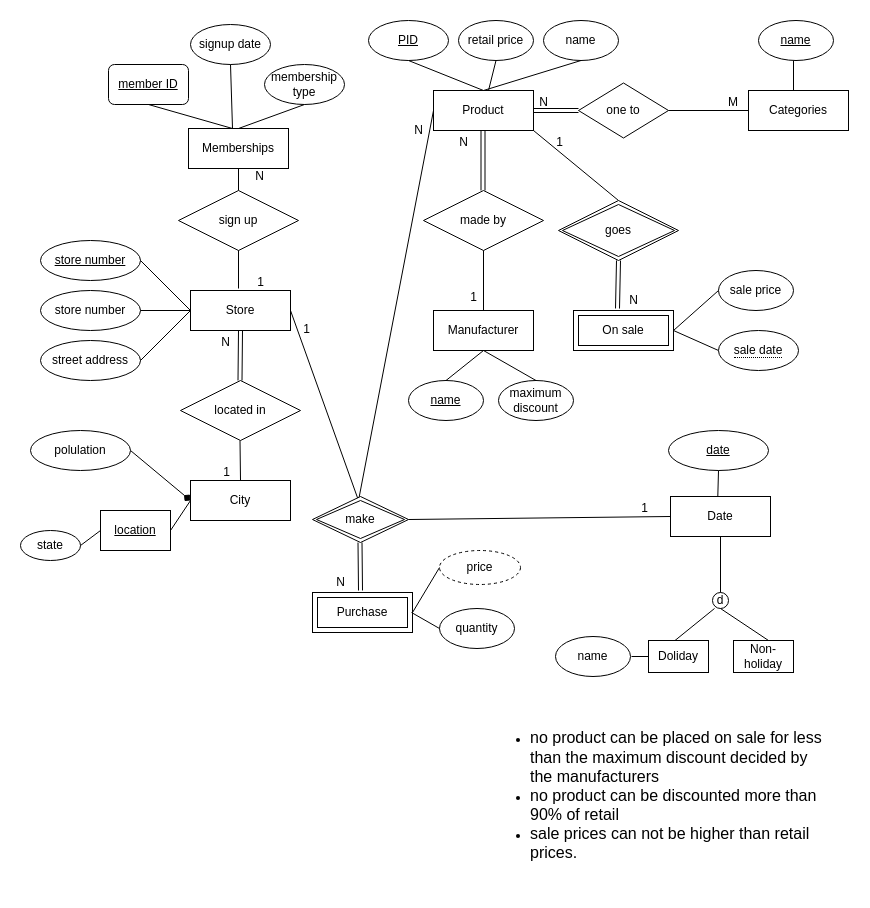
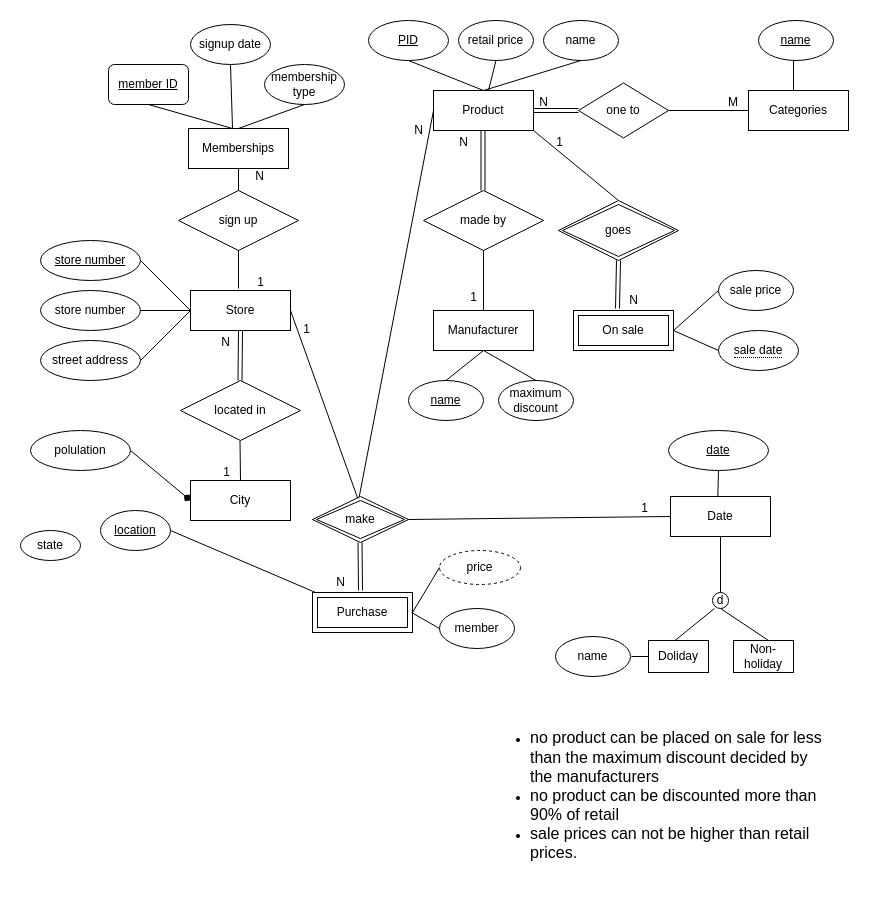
  <mxCell id="0" />
  <mxCell id="1" parent="0" />
  <mxCell id="2" value="Store" style="whiteSpace=wrap;html=1;align=center;" vertex="1" parent="1"><mxGeometry x="190" y="290" width="100" height="40" as="geometry" /></mxCell>
  <mxCell id="3" value="" style="line;strokeWidth=1;rotatable=0;dashed=0;labelPosition=right;align=left;verticalAlign=middle;spacingTop=0;spacingLeft=6;points=[];portConstraint=eastwest;" vertex="1" parent="1"><mxGeometry x="130" y="305" width="60" height="10" as="geometry" /></mxCell>
  <mxCell id="4" value="store number" style="ellipse;whiteSpace=wrap;html=1;align=center;" vertex="1" parent="1"><mxGeometry x="40" y="290" width="100" height="40" as="geometry" /></mxCell>
  <mxCell id="5" value="&lt;u&gt;store number&lt;/u&gt;" style="ellipse;whiteSpace=wrap;html=1;align=center;" vertex="1" parent="1"><mxGeometry x="40" y="240" width="100" height="40" as="geometry" /></mxCell>
  <mxCell id="6" value="" style="endArrow=none;html=1;entryX=0;entryY=0.5;entryDx=0;entryDy=0;" edge="1" parent="1" target="2"><mxGeometry width="50" height="50" relative="1" as="geometry"><mxPoint x="140" y="260" as="sourcePoint" /><mxPoint x="190" y="210" as="targetPoint" /></mxGeometry></mxCell>
  <mxCell id="7" value="street address" style="ellipse;whiteSpace=wrap;html=1;align=center;" vertex="1" parent="1"><mxGeometry x="40" y="340" width="100" height="40" as="geometry" /></mxCell>
  <mxCell id="8" value="" style="endArrow=none;html=1;exitX=1;exitY=0.5;exitDx=0;exitDy=0;" edge="1" parent="1" source="7"><mxGeometry width="50" height="50" relative="1" as="geometry"><mxPoint x="140" y="410" as="sourcePoint" /><mxPoint x="190" y="310" as="targetPoint" /></mxGeometry></mxCell>
  <mxCell id="9" value="City" style="whiteSpace=wrap;html=1;align=center;" vertex="1" parent="1"><mxGeometry x="190" y="480" width="100" height="40" as="geometry" /></mxCell>
  <mxCell id="10" value="state" style="ellipse;whiteSpace=wrap;html=1;align=center;" vertex="1" parent="1"><mxGeometry x="20" y="530" width="60" height="30" as="geometry" /></mxCell>
  <mxCell id="11" value="" style="endArrow=diamond;html=1;entryX=0;entryY=0.5;entryDx=0;entryDy=0;exitX=1;exitY=0.5;exitDx=0;exitDy=0;" edge="1" parent="1" target="9" source="12"><mxGeometry width="50" height="50" relative="1" as="geometry"><mxPoint x="140" y="450" as="sourcePoint" /><mxPoint x="190" y="400" as="targetPoint" /></mxGeometry></mxCell>
  <mxCell id="12" value="polulation" style="ellipse;whiteSpace=wrap;html=1;align=center;" vertex="1" parent="1"><mxGeometry x="30" y="430" width="100" height="40" as="geometry" /></mxCell>
- <mxCell id="13" value="" style="endArrow=none;html=1;exitX=1;exitY=0.5;exitDx=0;exitDy=0;entryX=0;entryY=0.5;entryDx=0;entryDy=0;" edge="1" parent="1" source="10" target="32"><mxGeometry width="50" height="50" relative="1" as="geometry"><mxPoint x="120" y="600" as="sourcePoint" /><mxPoint x="170" y="550" as="targetPoint" /></mxGeometry></mxCell>
  <mxCell id="14" value="located in" style="shape=rhombus;perimeter=rhombusPerimeter;whiteSpace=wrap;html=1;align=center;" vertex="1" parent="1"><mxGeometry x="180" y="380" width="120" height="60" as="geometry" /></mxCell>
  <mxCell id="15" value="" style="shape=link;html=1;rounded=0;entryX=0.5;entryY=1;entryDx=0;entryDy=0;" edge="1" parent="1" target="2"><mxGeometry relative="1" as="geometry"><mxPoint x="239.5" y="380" as="sourcePoint" /><mxPoint x="239.5" y="340" as="targetPoint" /></mxGeometry></mxCell>
  <mxCell id="16" value="N" style="resizable=0;html=1;align=right;verticalAlign=bottom;" connectable="0" vertex="1" parent="15"><mxGeometry x="1" relative="1" as="geometry"><mxPoint x="-10" y="20" as="offset" /></mxGeometry></mxCell>
  <mxCell id="17" value="Product" style="whiteSpace=wrap;html=1;align=center;" vertex="1" parent="1"><mxGeometry x="433" y="90" width="100" height="40" as="geometry" /></mxCell>
  <mxCell id="18" value="name" style="ellipse;whiteSpace=wrap;html=1;align=center;" vertex="1" parent="1"><mxGeometry x="543" y="20" width="75" height="40" as="geometry" /></mxCell>
  <mxCell id="19" value="&lt;u style=&quot;line-height: 100%&quot;&gt;PID&lt;/u&gt;" style="ellipse;whiteSpace=wrap;html=1;align=center;" vertex="1" parent="1"><mxGeometry x="368" y="20" width="80" height="40" as="geometry" /></mxCell>
  <mxCell id="20" value="" style="endArrow=none;html=1;entryX=0.5;entryY=1;entryDx=0;entryDy=0;exitX=0.5;exitY=0;exitDx=0;exitDy=0;" edge="1" parent="1" source="17" target="18"><mxGeometry width="50" height="50" relative="1" as="geometry"><mxPoint x="638" y="200" as="sourcePoint" /><mxPoint x="708" y="140" as="targetPoint" /></mxGeometry></mxCell>
  <mxCell id="21" value="" style="endArrow=none;html=1;entryX=0.5;entryY=1;entryDx=0;entryDy=0;" edge="1" parent="1" target="19"><mxGeometry width="50" height="50" relative="1" as="geometry"><mxPoint x="483" y="90" as="sourcePoint" /><mxPoint x="533" y="40" as="targetPoint" /></mxGeometry></mxCell>
  <mxCell id="22" value="Categories" style="whiteSpace=wrap;html=1;align=center;" vertex="1" parent="1"><mxGeometry x="748" y="90" width="100" height="40" as="geometry" /></mxCell>
  <mxCell id="23" value="" style="shape=link;html=1;rounded=0;exitX=1;exitY=0.5;exitDx=0;exitDy=0;" edge="1" parent="1" source="17"><mxGeometry relative="1" as="geometry"><mxPoint x="538" y="110" as="sourcePoint" /><mxPoint x="578" y="110" as="targetPoint" /></mxGeometry></mxCell>
  <mxCell id="24" value="N" style="resizable=0;html=1;align=right;verticalAlign=bottom;" connectable="0" vertex="1" parent="23"><mxGeometry x="1" relative="1" as="geometry"><mxPoint x="-30" as="offset" /></mxGeometry></mxCell>
  <mxCell id="25" value="one to" style="shape=rhombus;perimeter=rhombusPerimeter;whiteSpace=wrap;html=1;align=center;" vertex="1" parent="1"><mxGeometry x="578" y="82.5" width="90" height="55" as="geometry" /></mxCell>
  <mxCell id="26" value="" style="endArrow=none;html=1;rounded=0;" edge="1" parent="1"><mxGeometry relative="1" as="geometry"><mxPoint x="668" y="110" as="sourcePoint" /><mxPoint x="748" y="110" as="targetPoint" /></mxGeometry></mxCell>
  <mxCell id="27" value="M" style="resizable=0;html=1;align=right;verticalAlign=bottom;" connectable="0" vertex="1" parent="26"><mxGeometry x="1" relative="1" as="geometry"><mxPoint x="-10" as="offset" /></mxGeometry></mxCell>
  <mxCell id="28" value="" style="shape=link;html=1;rounded=0;" edge="1" parent="1"><mxGeometry relative="1" as="geometry"><mxPoint x="482.5" y="130" as="sourcePoint" /><mxPoint x="482.5" y="190" as="targetPoint" /></mxGeometry></mxCell>
  <mxCell id="29" value="N" style="resizable=0;html=1;align=right;verticalAlign=bottom;" connectable="0" vertex="1" parent="28"><mxGeometry x="1" relative="1" as="geometry"><mxPoint x="-14.5" y="-40" as="offset" /></mxGeometry></mxCell>
  <mxCell id="30" value="made by" style="shape=rhombus;perimeter=rhombusPerimeter;whiteSpace=wrap;html=1;align=center;" vertex="1" parent="1"><mxGeometry x="423" y="190" width="120" height="60" as="geometry" /></mxCell>
  <mxCell id="31" value="Manufacturer" style="whiteSpace=wrap;html=1;align=center;" vertex="1" parent="1"><mxGeometry x="433" y="310" width="100" height="40" as="geometry" /></mxCell>
- <mxCell id="32" value="&lt;u&gt;location&lt;/u&gt;" style="whiteSpace=wrap;html=1;align=center;rounded=0;" vertex="1" parent="1"><mxGeometry x="100" y="510" width="70" height="40" as="geometry" /></mxCell>
- <mxCell id="33" value="" style="endArrow=none;html=1;exitX=1;exitY=0.5;exitDx=0;exitDy=0;entryX=0;entryY=0.5;entryDx=0;entryDy=0;" edge="1" parent="1" source="32" target="9"><mxGeometry width="50" height="50" relative="1" as="geometry"><mxPoint x="140" y="620" as="sourcePoint" /><mxPoint x="180" y="600" as="targetPoint" /></mxGeometry></mxCell>
+ <mxCell id="32" value="&lt;u&gt;location&lt;/u&gt;" style="ellipse;whiteSpace=wrap;html=1;align=center;" vertex="1" parent="1"><mxGeometry x="100" y="510" width="70" height="40" as="geometry" /></mxCell>
+ <mxCell id="33" value="" style="endArrow=none;html=1;exitX=1;exitY=0.5;exitDx=0;exitDy=0;" edge="1" parent="1" source="32" target="60"><mxGeometry width="50" height="50" relative="1" as="geometry"><mxPoint x="140" y="620" as="sourcePoint" /><mxPoint x="180" y="600" as="targetPoint" /></mxGeometry></mxCell>
  <mxCell id="34" value="retail price" style="ellipse;whiteSpace=wrap;html=1;align=center;" vertex="1" parent="1"><mxGeometry x="458" y="20" width="75" height="40" as="geometry" /></mxCell>
  <mxCell id="35" value="" style="endArrow=none;html=1;entryX=0.5;entryY=1;entryDx=0;entryDy=0;" edge="1" parent="1" target="34"><mxGeometry width="50" height="50" relative="1" as="geometry"><mxPoint x="488" y="90" as="sourcePoint" /><mxPoint x="590.5" y="70" as="targetPoint" /></mxGeometry></mxCell>
  <mxCell id="36" value="" style="endArrow=none;html=1;rounded=0;exitX=0.5;exitY=0;exitDx=0;exitDy=0;" edge="1" parent="1" source="38"><mxGeometry relative="1" as="geometry"><mxPoint x="603" y="210" as="sourcePoint" /><mxPoint x="533" y="130" as="targetPoint" /></mxGeometry></mxCell>
  <mxCell id="37" value="1" style="resizable=0;html=1;align=right;verticalAlign=bottom;" connectable="0" vertex="1" parent="36"><mxGeometry x="1" relative="1" as="geometry"><mxPoint x="29.8" y="19.77" as="offset" /></mxGeometry></mxCell>
  <mxCell id="38" value="goes" style="shape=rhombus;double=1;perimeter=rhombusPerimeter;whiteSpace=wrap;html=1;align=center;rotation=0;" vertex="1" parent="1"><mxGeometry x="558" y="200" width="120" height="60" as="geometry" /></mxCell>
  <mxCell id="39" value="" style="shape=link;html=1;rounded=0;entryX=0.44;entryY=-0.05;entryDx=0;entryDy=0;entryPerimeter=0;" edge="1" parent="1" target="41"><mxGeometry relative="1" as="geometry"><mxPoint x="618" y="260" as="sourcePoint" /><mxPoint x="618" y="290" as="targetPoint" /></mxGeometry></mxCell>
  <mxCell id="40" value="N" style="resizable=0;html=1;align=right;verticalAlign=bottom;" connectable="0" vertex="1" parent="39"><mxGeometry x="1" relative="1" as="geometry"><mxPoint x="21" y="0.01" as="offset" /></mxGeometry></mxCell>
  <mxCell id="41" value="one sale" style="whiteSpace=wrap;html=1;align=center;rotation=0;" vertex="1" parent="1"><mxGeometry x="573" y="310" width="100" height="40" as="geometry" /></mxCell>
  <mxCell id="42" value="On sale" style="shape=ext;margin=3;double=1;whiteSpace=wrap;html=1;align=center;" vertex="1" parent="1"><mxGeometry x="573" y="310" width="100" height="40" as="geometry" /></mxCell>
  <mxCell id="43" value="sale price" style="ellipse;whiteSpace=wrap;html=1;align=center;" vertex="1" parent="1"><mxGeometry x="718" y="270" width="75" height="40" as="geometry" /></mxCell>
  <mxCell id="44" value="" style="endArrow=none;html=1;entryX=0;entryY=0.5;entryDx=0;entryDy=0;exitX=0.5;exitY=0;exitDx=0;exitDy=0;" edge="1" parent="1" target="43"><mxGeometry width="50" height="50" relative="1" as="geometry"><mxPoint x="673" y="330" as="sourcePoint" /><mxPoint x="770.5" y="300" as="targetPoint" /></mxGeometry></mxCell>
  <mxCell id="45" value="" style="endArrow=none;html=1;entryX=0;entryY=0.5;entryDx=0;entryDy=0;exitX=0.5;exitY=0;exitDx=0;exitDy=0;" edge="1" parent="1"><mxGeometry width="50" height="50" relative="1" as="geometry"><mxPoint x="673" y="330" as="sourcePoint" /><mxPoint x="718" y="350" as="targetPoint" /></mxGeometry></mxCell>
  <mxCell id="46" value="&lt;span style=&quot;border-bottom: 1px dotted&quot;&gt;sale date&lt;/span&gt;" style="ellipse;whiteSpace=wrap;html=1;align=center;" vertex="1" parent="1"><mxGeometry x="718" y="330" width="80" height="40" as="geometry" /></mxCell>
  <mxCell id="47" value="&lt;u&gt;name&lt;/u&gt;" style="ellipse;whiteSpace=wrap;html=1;align=center;" vertex="1" parent="1"><mxGeometry x="408" y="380" width="75" height="40" as="geometry" /></mxCell>
  <mxCell id="48" value="maximum discount" style="ellipse;whiteSpace=wrap;html=1;align=center;" vertex="1" parent="1"><mxGeometry x="498" y="380" width="75" height="40" as="geometry" /></mxCell>
  <mxCell id="49" value="" style="endArrow=none;html=1;entryX=0;entryY=0.5;entryDx=0;entryDy=0;exitX=0.5;exitY=0;exitDx=0;exitDy=0;" edge="1" parent="1" source="47"><mxGeometry width="50" height="50" relative="1" as="geometry"><mxPoint x="448" y="390" as="sourcePoint" /><mxPoint x="483" y="350" as="targetPoint" /></mxGeometry></mxCell>
  <mxCell id="50" value="" style="endArrow=none;html=1;entryX=0;entryY=0.5;entryDx=0;entryDy=0;exitX=0.5;exitY=0;exitDx=0;exitDy=0;" edge="1" parent="1" source="48"><mxGeometry width="50" height="50" relative="1" as="geometry"><mxPoint x="438" y="390" as="sourcePoint" /><mxPoint x="483" y="350" as="targetPoint" /></mxGeometry></mxCell>
  <mxCell id="51" value="" style="endArrow=none;html=1;exitX=0.5;exitY=0;exitDx=0;exitDy=0;" edge="1" parent="1"><mxGeometry width="50" height="50" relative="1" as="geometry"><mxPoint x="793" y="90" as="sourcePoint" /><mxPoint x="793" y="60" as="targetPoint" /></mxGeometry></mxCell>
  <mxCell id="52" value="&lt;u&gt;name&lt;/u&gt;" style="ellipse;whiteSpace=wrap;html=1;align=center;" vertex="1" parent="1"><mxGeometry x="758" y="20" width="75" height="40" as="geometry" /></mxCell>
  <mxCell id="53" value="" style="endArrow=none;html=1;rounded=0;exitX=1;exitY=0.5;exitDx=0;exitDy=0;" edge="1" parent="1" source="2"><mxGeometry relative="1" as="geometry"><mxPoint x="288" y="109.5" as="sourcePoint" /><mxPoint x="358" y="500" as="targetPoint" /></mxGeometry></mxCell>
  <mxCell id="54" value="1" style="resizable=0;html=1;align=right;verticalAlign=bottom;" connectable="0" vertex="1" parent="53"><mxGeometry x="1" relative="1" as="geometry"><mxPoint x="-48.05" y="-162.77" as="offset" /></mxGeometry></mxCell>
  <mxCell id="55" value="" style="endArrow=none;html=1;rounded=0;entryX=0;entryY=0.5;entryDx=0;entryDy=0;" edge="1" parent="1" target="17"><mxGeometry relative="1" as="geometry"><mxPoint x="358" y="500" as="sourcePoint" /><mxPoint x="358" y="430" as="targetPoint" /></mxGeometry></mxCell>
  <mxCell id="56" value="N" style="resizable=0;html=1;align=right;verticalAlign=bottom;" connectable="0" vertex="1" parent="55"><mxGeometry x="1" relative="1" as="geometry"><mxPoint x="-9.97" y="27.36" as="offset" /></mxGeometry></mxCell>
  <mxCell id="57" value="" style="shape=link;html=1;rounded=0;" edge="1" parent="1"><mxGeometry relative="1" as="geometry"><mxPoint x="359.5" y="542" as="sourcePoint" /><mxPoint x="360" y="590" as="targetPoint" /><Array as="points" /></mxGeometry></mxCell>
  <mxCell id="58" value="N" style="resizable=0;html=1;align=right;verticalAlign=bottom;" connectable="0" vertex="1" parent="57"><mxGeometry x="1" relative="1" as="geometry"><mxPoint x="-15" as="offset" /></mxGeometry></mxCell>
  <mxCell id="59" value="make" style="shape=rhombus;double=1;perimeter=rhombusPerimeter;whiteSpace=wrap;html=1;align=center;" vertex="1" parent="1"><mxGeometry x="312" y="496" width="96" height="46" as="geometry" /></mxCell>
  <mxCell id="60" value="Purchase" style="shape=ext;margin=3;double=1;whiteSpace=wrap;html=1;align=center;" vertex="1" parent="1"><mxGeometry x="312" y="592" width="100" height="40" as="geometry" /></mxCell>
- <mxCell id="61" value="quantity" style="ellipse;whiteSpace=wrap;html=1;align=center;" vertex="1" parent="1"><mxGeometry x="439" y="608" width="75" height="40" as="geometry" /></mxCell>
+ <mxCell id="61" value="member" style="ellipse;whiteSpace=wrap;html=1;align=center;" vertex="1" parent="1"><mxGeometry x="439" y="608" width="75" height="40" as="geometry" /></mxCell>
  <mxCell id="62" value="price" style="ellipse;whiteSpace=wrap;html=1;align=center;dashed=1;" vertex="1" parent="1"><mxGeometry x="439" y="550" width="81" height="34" as="geometry" /></mxCell>
  <mxCell id="63" value="" style="endArrow=none;html=1;entryX=0;entryY=0.5;entryDx=0;entryDy=0;exitX=0.5;exitY=0;exitDx=0;exitDy=0;" edge="1" parent="1" target="62"><mxGeometry width="50" height="50" relative="1" as="geometry"><mxPoint x="412" y="612" as="sourcePoint" /><mxPoint x="457" y="632" as="targetPoint" /></mxGeometry></mxCell>
  <mxCell id="64" value="" style="endArrow=none;html=1;entryX=0;entryY=0.5;entryDx=0;entryDy=0;exitX=0.5;exitY=0;exitDx=0;exitDy=0;" edge="1" parent="1" target="61"><mxGeometry width="50" height="50" relative="1" as="geometry"><mxPoint x="411" y="612" as="sourcePoint" /><mxPoint x="456" y="632" as="targetPoint" /></mxGeometry></mxCell>
  <mxCell id="65" value="Date" style="whiteSpace=wrap;html=1;align=center;" vertex="1" parent="1"><mxGeometry x="670" y="496" width="100" height="40" as="geometry" /></mxCell>
  <mxCell id="66" value="" style="endArrow=none;html=1;rounded=0;entryX=0;entryY=0.5;entryDx=0;entryDy=0;exitX=1;exitY=0.5;exitDx=0;exitDy=0;" edge="1" parent="1" source="59" target="65"><mxGeometry relative="1" as="geometry"><mxPoint x="360" y="736" as="sourcePoint" /><mxPoint x="520" y="736" as="targetPoint" /></mxGeometry></mxCell>
  <mxCell id="67" value="1" style="resizable=0;html=1;align=right;verticalAlign=bottom;" connectable="0" vertex="1" parent="66"><mxGeometry x="1" relative="1" as="geometry"><mxPoint x="-21.98" as="offset" /></mxGeometry></mxCell>
  <mxCell id="68" value="d" style="ellipse;whiteSpace=wrap;html=1;aspect=fixed;" vertex="1" parent="1"><mxGeometry x="712" y="592" width="16" height="16" as="geometry" /></mxCell>
  <mxCell id="69" value="" style="endArrow=none;html=1;rounded=0;" edge="1" parent="1"><mxGeometry relative="1" as="geometry"><mxPoint x="720" y="536" as="sourcePoint" /><mxPoint x="720" y="592" as="targetPoint" /></mxGeometry></mxCell>
  <mxCell id="70" value="" style="endArrow=none;html=1;rounded=0;" edge="1" parent="1"><mxGeometry relative="1" as="geometry"><mxPoint x="672" y="642" as="sourcePoint" /><mxPoint x="714" y="608" as="targetPoint" /></mxGeometry></mxCell>
  <mxCell id="71" value="" style="endArrow=none;html=1;rounded=0;entryX=0.5;entryY=1;entryDx=0;entryDy=0;" edge="1" parent="1" target="68"><mxGeometry relative="1" as="geometry"><mxPoint x="768" y="640" as="sourcePoint" /><mxPoint x="730.343" y="621.657" as="targetPoint" /></mxGeometry></mxCell>
  <mxCell id="72" value="Doliday" style="whiteSpace=wrap;html=1;align=center;" vertex="1" parent="1"><mxGeometry x="648" y="640" width="60" height="32" as="geometry" /></mxCell>
  <mxCell id="73" value="Non-holiday" style="whiteSpace=wrap;html=1;align=center;" vertex="1" parent="1"><mxGeometry x="733" y="640" width="60" height="32" as="geometry" /></mxCell>
  <mxCell id="74" value="" style="endArrow=none;html=1;rounded=0;" edge="1" parent="1"><mxGeometry relative="1" as="geometry"><mxPoint x="238" y="288" as="sourcePoint" /><mxPoint x="238" y="240" as="targetPoint" /></mxGeometry></mxCell>
  <mxCell id="75" value="1" style="resizable=0;html=1;align=right;verticalAlign=bottom;" connectable="0" vertex="1" parent="74"><mxGeometry x="1" relative="1" as="geometry"><mxPoint x="26" y="50" as="offset" /></mxGeometry></mxCell>
  <mxCell id="76" value="Memberships" style="whiteSpace=wrap;html=1;align=center;" vertex="1" parent="1"><mxGeometry x="188" y="128" width="100" height="40" as="geometry" /></mxCell>
  <mxCell id="77" value="sign up" style="shape=rhombus;perimeter=rhombusPerimeter;whiteSpace=wrap;html=1;align=center;" vertex="1" parent="1"><mxGeometry x="178" y="190" width="120" height="60" as="geometry" /></mxCell>
  <mxCell id="78" value="" style="endArrow=none;html=1;rounded=0;entryX=0.5;entryY=1;entryDx=0;entryDy=0;exitX=0.5;exitY=0;exitDx=0;exitDy=0;" edge="1" parent="1" source="77" target="76"><mxGeometry relative="1" as="geometry"><mxPoint x="238" y="180" as="sourcePoint" /><mxPoint x="238" y="128" as="targetPoint" /></mxGeometry></mxCell>
  <mxCell id="79" value="N" style="resizable=0;html=1;align=right;verticalAlign=bottom;" connectable="0" vertex="1" parent="78"><mxGeometry x="1" relative="1" as="geometry"><mxPoint x="26" y="16" as="offset" /></mxGeometry></mxCell>
  <mxCell id="80" value="membership type" style="ellipse;whiteSpace=wrap;html=1;align=center;" vertex="1" parent="1"><mxGeometry x="264" y="64" width="80" height="40" as="geometry" /></mxCell>
  <mxCell id="81" value="signup date" style="ellipse;whiteSpace=wrap;html=1;align=center;" vertex="1" parent="1"><mxGeometry x="190" y="24" width="80" height="40" as="geometry" /></mxCell>
  <mxCell id="82" value="&lt;u style=&quot;line-height: 100%&quot;&gt;member ID&lt;/u&gt;" style="whiteSpace=wrap;html=1;align=center;rounded=1;" vertex="1" parent="1"><mxGeometry x="108" y="64" width="80" height="40" as="geometry" /></mxCell>
  <mxCell id="83" value="" style="endArrow=none;html=1;rounded=0;exitX=0.5;exitY=1;exitDx=0;exitDy=0;" edge="1" parent="1" source="82"><mxGeometry relative="1" as="geometry"><mxPoint x="152" y="112" as="sourcePoint" /><mxPoint x="232" y="128" as="targetPoint" /></mxGeometry></mxCell>
  <mxCell id="84" value="" style="endArrow=none;html=1;rounded=0;exitX=0.5;exitY=1;exitDx=0;exitDy=0;" edge="1" parent="1" source="81"><mxGeometry relative="1" as="geometry"><mxPoint x="164" y="120" as="sourcePoint" /><mxPoint x="232" y="128" as="targetPoint" /></mxGeometry></mxCell>
  <mxCell id="85" value="" style="endArrow=none;html=1;rounded=0;exitX=0.5;exitY=1;exitDx=0;exitDy=0;entryX=0.5;entryY=0;entryDx=0;entryDy=0;" edge="1" parent="1" source="80" target="76"><mxGeometry relative="1" as="geometry"><mxPoint x="196" y="76" as="sourcePoint" /><mxPoint x="248" y="144" as="targetPoint" /></mxGeometry></mxCell>
  <mxCell id="86" value="" style="endArrow=none;html=1;rounded=0;" edge="1" parent="1"><mxGeometry relative="1" as="geometry"><mxPoint x="240" y="480" as="sourcePoint" /><mxPoint x="239.5" y="440" as="targetPoint" /></mxGeometry></mxCell>
  <mxCell id="87" value="1" style="resizable=0;html=1;align=right;verticalAlign=bottom;" connectable="0" vertex="1" parent="86"><mxGeometry x="1" relative="1" as="geometry"><mxPoint x="-9.5" y="40" as="offset" /></mxGeometry></mxCell>
  <mxCell id="88" value="" style="endArrow=none;html=1;rounded=0;exitX=0.5;exitY=0;exitDx=0;exitDy=0;" edge="1" parent="1" source="31"><mxGeometry relative="1" as="geometry"><mxPoint x="483" y="304" as="sourcePoint" /><mxPoint x="483" y="250" as="targetPoint" /></mxGeometry></mxCell>
  <mxCell id="89" value="1" style="resizable=0;html=1;align=right;verticalAlign=bottom;" connectable="0" vertex="1" parent="88"><mxGeometry x="1" relative="1" as="geometry"><mxPoint x="-6.5" y="55" as="offset" /></mxGeometry></mxCell>
  <mxCell id="90" value="&lt;ul&gt;&lt;li&gt;&lt;span style=&quot;font-size: medium&quot;&gt;no product can be placed on sale for less than the maximum discount decided by the&amp;nbsp;manufacturers&lt;/span&gt;&lt;br&gt;&lt;/li&gt;&lt;li&gt;&lt;font size=&quot;3&quot;&gt;no product can be discounted more than 90% of retail&lt;/font&gt;&lt;br&gt;&lt;/li&gt;&lt;li&gt;&lt;font size=&quot;3&quot;&gt;sale prices can not be higher than retail prices.&lt;br&gt;&lt;/font&gt;&lt;/li&gt;&lt;/ul&gt;" style="text;strokeColor=none;fillColor=none;html=1;whiteSpace=wrap;verticalAlign=middle;overflow=hidden;" vertex="1" parent="1"><mxGeometry x="488" y="704" width="345" height="182" as="geometry" /></mxCell>
  <mxCell id="91" value="name" style="ellipse;whiteSpace=wrap;html=1;align=center;" vertex="1" parent="1"><mxGeometry x="555" y="636" width="75" height="40" as="geometry" /></mxCell>
  <mxCell id="92" value="" style="endArrow=none;html=1;exitX=0.5;exitY=0;exitDx=0;exitDy=0;entryX=0;entryY=0.5;entryDx=0;entryDy=0;" edge="1" parent="1" target="72"><mxGeometry width="50" height="50" relative="1" as="geometry"><mxPoint x="631" y="656" as="sourcePoint" /><mxPoint x="660" y="732" as="targetPoint" /></mxGeometry></mxCell>
  <mxCell id="93" value="date" style="ellipse;whiteSpace=wrap;html=1;align=center;fontStyle=4;" vertex="1" parent="1"><mxGeometry x="668" y="430" width="100" height="40" as="geometry" /></mxCell>
  <mxCell id="94" value="" style="endArrow=none;html=1;rounded=0;exitX=0.5;exitY=1;exitDx=0;exitDy=0;" edge="1" parent="1" source="93"><mxGeometry relative="1" as="geometry"><mxPoint x="717" y="480" as="sourcePoint" /><mxPoint x="717.31" y="496" as="targetPoint" /></mxGeometry></mxCell>
